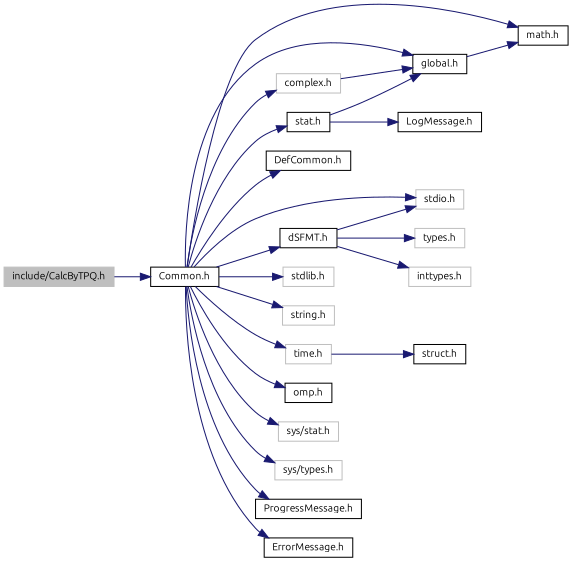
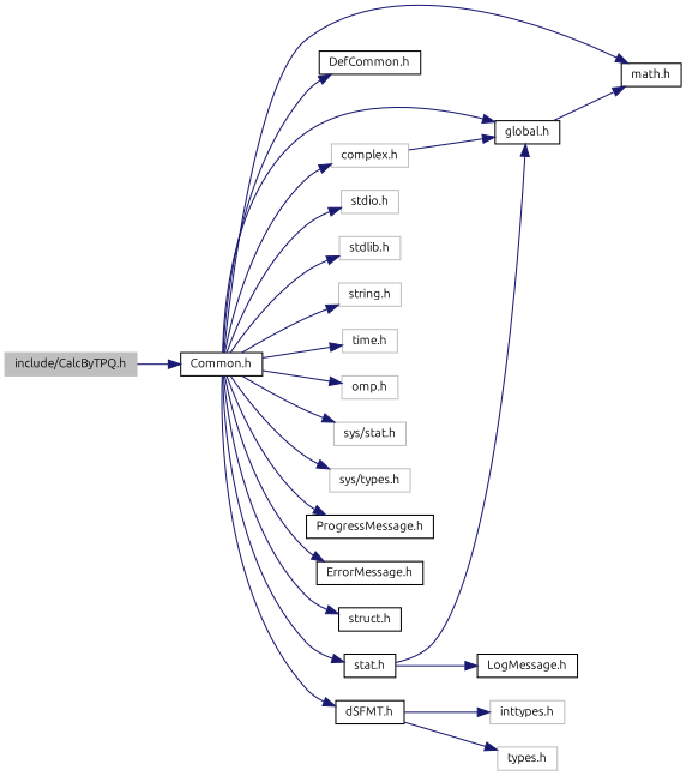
  digraph {
    fontname=Ubuntu
    rankdir=LR
    node [color=grey75 fillcolor=white fontname=Ubuntu fontsize=10 shape=record style=filled]
    edge [color=midnightblue fontname=Ubuntu fontsize=10 labelfontname=Helvetica labelfontsize=10 style=solid]
    n1 [fillcolor=grey75 fontcolor=black height=0.2 label="include/CalcByTPQ.h" width=0.4]
    n2 [color=black height=0.2 label="Common.h" width=0.4]
    n3 [height=0.2 label="complex.h" width=0.4]
    n4 [color=black height=0.2 label="DefCommon.h" width=0.4]
    n5 [color=black height=0.2 label="global.h" width=0.4]
    n6 [color=black height=0.2 label="math.h" width=0.4]
    n7 [height=0.2 label="stdio.h" width=0.4]
    n8 [height=0.2 label="stdlib.h" width=0.4]
    n9 [height=0.2 label="string.h" width=0.4]
    n10 [height=0.2 label="time.h" width=0.4]
-   n11 [color=black height=0.2 label="omp.h" width=0.4]
+   n11 [height=0.2 label="omp.h" width=0.4]
    n12 [height=0.2 label="sys/stat.h" width=0.4]
    n13 [height=0.2 label="sys/types.h" width=0.4]
    n14 [color=black height=0.2 label="ProgressMessage.h" width=0.4]
    n15 [color=black height=0.2 label="ErrorMessage.h" width=0.4]
    n16 [color=black height=0.2 label="struct.h" width=0.4]
    n17 [color=black height=0.2 label="stat.h" width=0.4]
    n18 [color=black height=0.2 label="dSFMT.h" width=0.4]
    n19 [color=black height=0.2 label="LogMessage.h" width=0.4]
    n20 [height=0.2 label="types.h" width=0.4]
    n21 [height=0.2 label="inttypes.h" width=0.4]
    n1 -> n2
    n2 -> n3
    n2 -> n4
    n2 -> n5
    n2 -> n6
    n2 -> n7
    n2 -> n8
    n2 -> n9
    n2 -> n10
    n2 -> n11
    n2 -> n12
    n2 -> n13
    n2 -> n14
    n2 -> n15
-   n10 -> n16
+   n2 -> n16
    n2 -> n17
    n2 -> n18
    n3 -> n5
    n5 -> n6
    n17 -> n5
    n17 -> n19
-   n18 -> n7
    n18 -> n20
    n18 -> n21
  }
